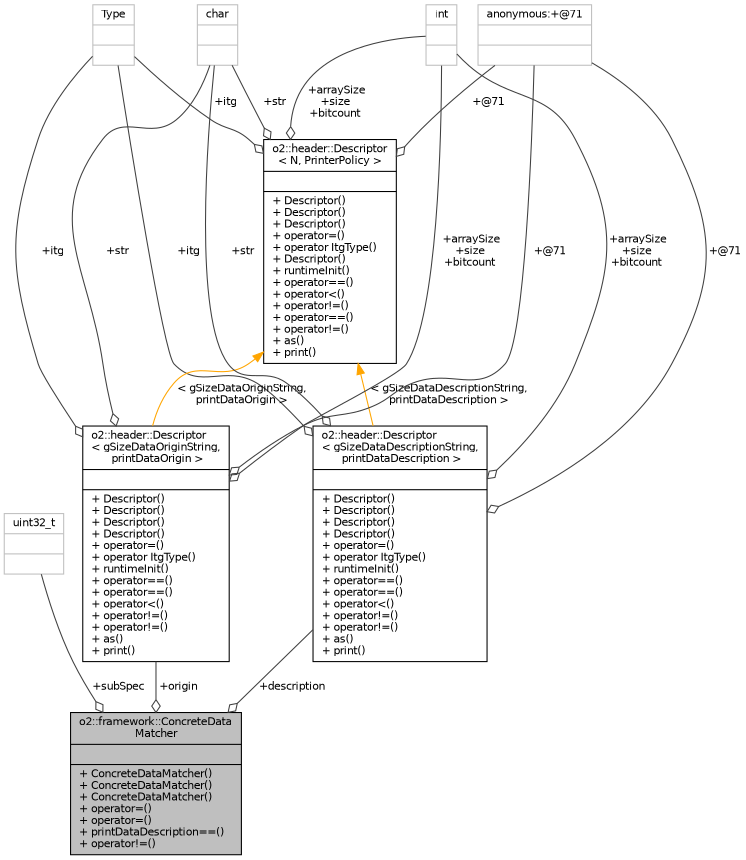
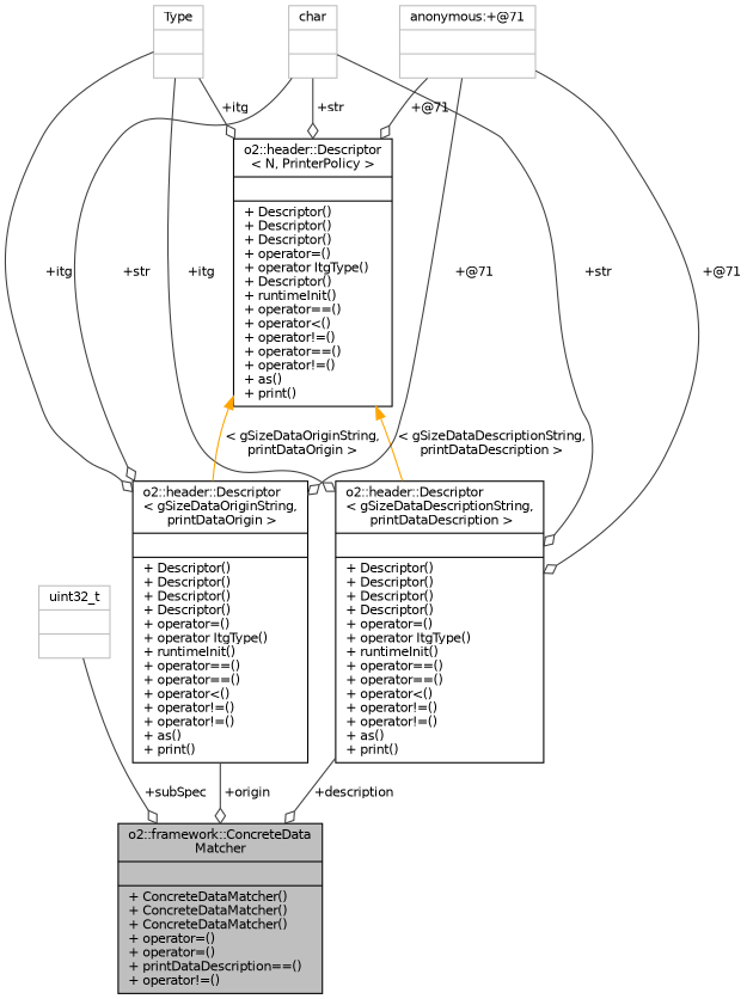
  digraph {
    node [color=grey75 fontname=Helvetica fontsize=10 shape=record]
    edge [arrowhead=odiamond color=grey25 fontname=Helvetica fontsize=10 labelfontname=Helvetica labelfontsize=10 style=solid]
    n1 [color=black fillcolor=grey75 fontcolor=black height=0.2 label="{o2::framework::ConcreteData\lMatcher\n||+ ConcreteDataMatcher()\l+ ConcreteDataMatcher()\l+ ConcreteDataMatcher()\l+ operator=()\l+ operator=()\l+ printDataDescription==()\l+ operator!=()\l}" style=filled width=0.4]
    n2 [height=0.2 label="{uint32_t\n||}" width=0.4]
    n3 [color=black height=0.2 label="{o2::header::Descriptor\l\< gSizeDataOriginString,\l printDataOrigin \>\n||+ Descriptor()\l+ Descriptor()\l+ Descriptor()\l+ Descriptor()\l+ operator=()\l+ operator ItgType()\l+ runtimeInit()\l+ operator==()\l+ operator==()\l+ operator\<()\l+ operator!=()\l+ operator!=()\l+ as()\l+ print()\l}" width=0.4]
    n4 [height=0.2 label="{Type\n||}" width=0.4]
    n5 [color=black height=0.2 label="{o2::header::Descriptor\l\< N, PrinterPolicy \>\n||+ Descriptor()\l+ Descriptor()\l+ Descriptor()\l+ operator=()\l+ operator ItgType()\l+ Descriptor()\l+ runtimeInit()\l+ operator==()\l+ operator\<()\l+ operator!=()\l+ operator==()\l+ operator!=()\l+ as()\l+ print()\l}" width=0.4]
    n6 [color=black height=0.2 label="{o2::header::Descriptor\l\< gSizeDataDescriptionString,\l printDataDescription \>\n||+ Descriptor()\l+ Descriptor()\l+ Descriptor()\l+ Descriptor()\l+ operator=()\l+ operator ItgType()\l+ runtimeInit()\l+ operator==()\l+ operator==()\l+ operator\<()\l+ operator!=()\l+ operator!=()\l+ as()\l+ print()\l}" width=0.4]
    n7 [height=0.2 label="{char\n||}" width=0.4]
-   n8 [height=0.2 label="{int\n||}" width=0.4]
    n9 [height=0.2 label="{anonymous:+@71\n||}" width=0.4]
    n2 -> n1 [label=" +subSpec"]
    n3 -> n1 [label=" +origin"]
    n4 -> n3 [label=" +itg"]
    n4 -> n5 [label=" +itg"]
    n4 -> n6 [label=" +itg"]
    n5 -> n3 [color=orange dir=back label=" \< gSizeDataOriginString,\l printDataOrigin \>" arrowhead=""]
    n5 -> n6 [color=orange dir=back label=" \< gSizeDataDescriptionString,\l printDataDescription \>" arrowhead=""]
    n6 -> n1 [label=" +description"]
    n7 -> n3 [label=" +str"]
    n7 -> n5 [label=" +str"]
    n7 -> n6 [label=" +str"]
-   n8 -> n3 [label=" +arraySize\n+size\n+bitcount"]
-   n8 -> n5 [label=" +arraySize\n+size\n+bitcount"]
-   n8 -> n6 [label=" +arraySize\n+size\n+bitcount"]
    n9 -> n3 [label=" +@71"]
    n9 -> n5 [label=" +@71"]
    n9 -> n6 [label=" +@71"]
  }
